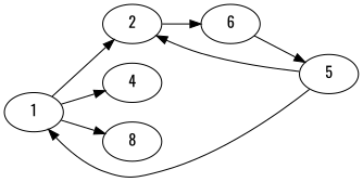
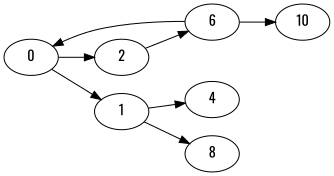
  strict digraph {
    fontname=Oswald
    rankdir=LR
    node [fontname=Oswald]
    edge [fontname=Oswald]
    1
    2
    4
    8
    6
-   5
-   1 -> 2
+   5 [label=0]
+   10
    1 -> 4
    1 -> 8
    2 -> 6
    6 -> 5
+   6 -> 10
    5 -> 1
    5 -> 2
  }
